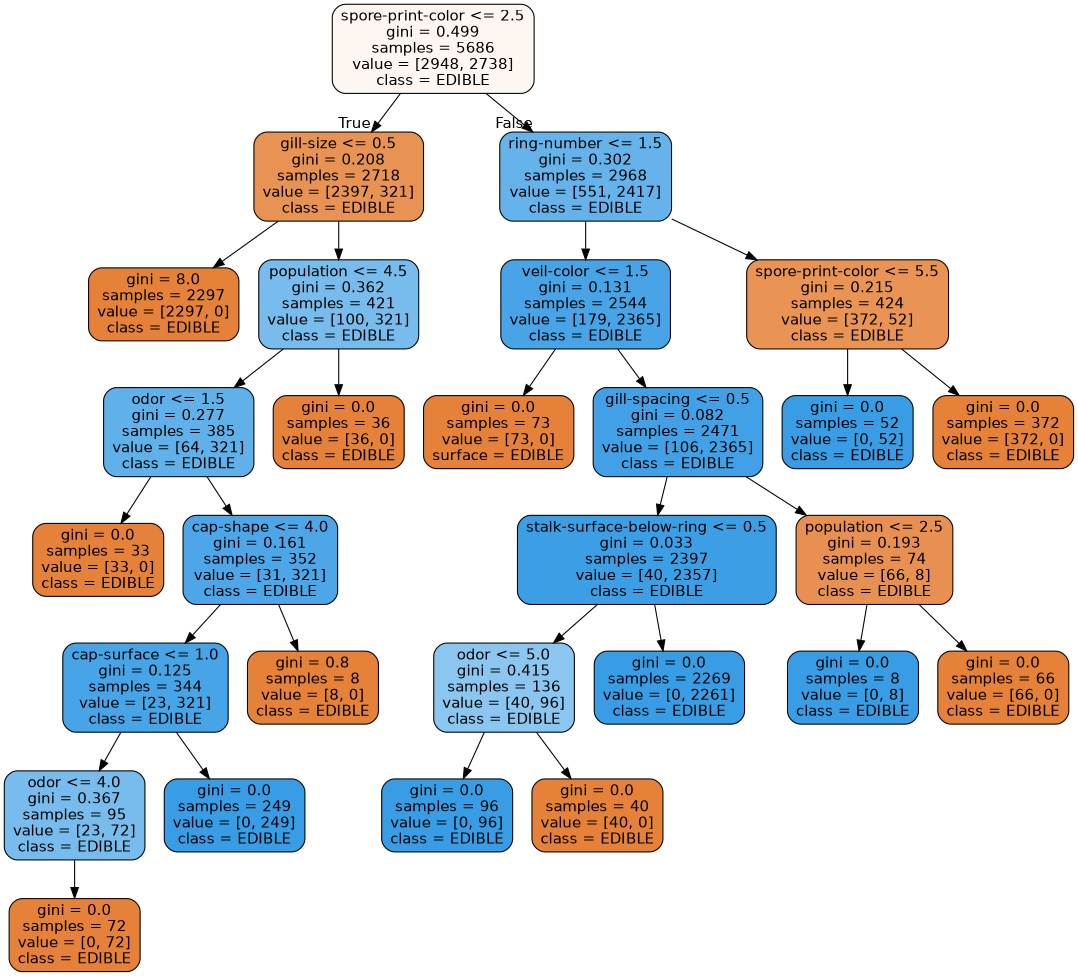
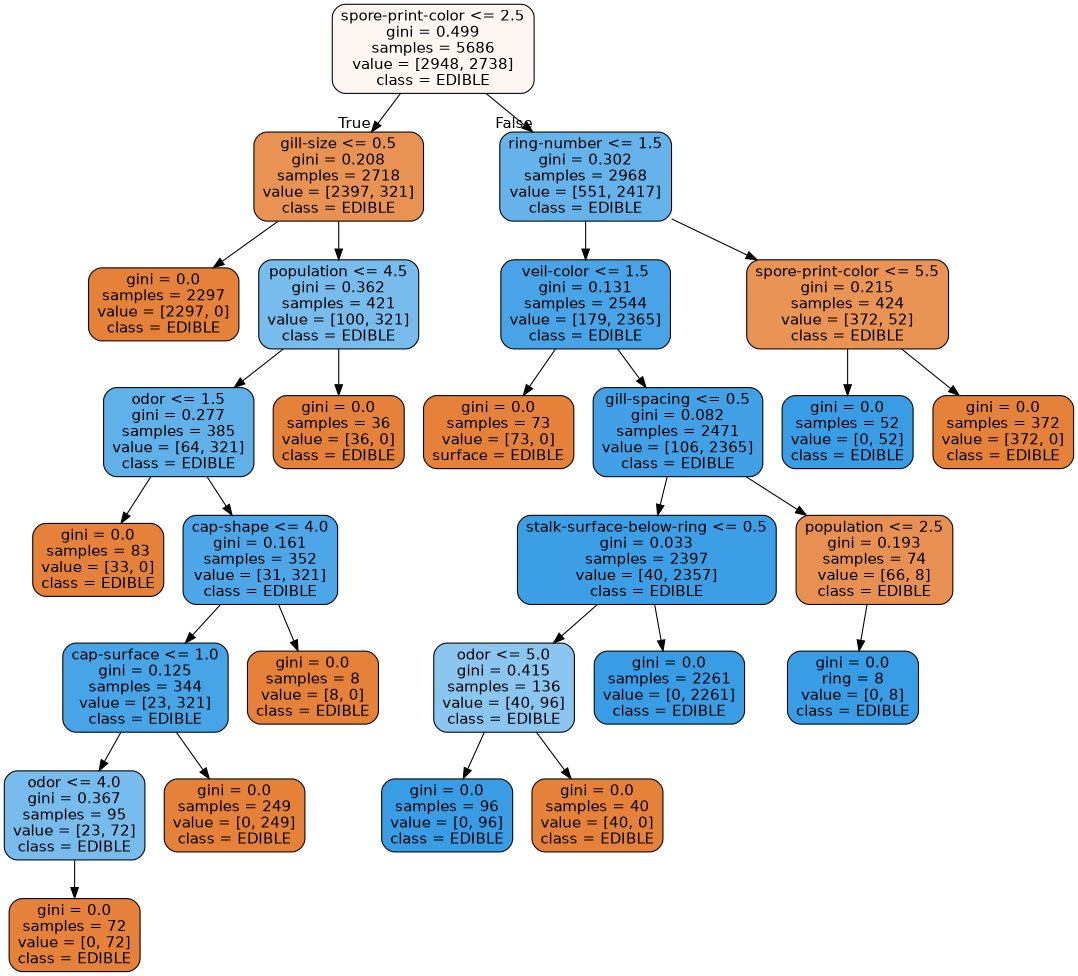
  digraph {
    node [color=black fillcolor="#e58139" fontname=helvetica shape=box style="filled, rounded"]
    edge [fontname=helvetica]
    n1 [fillcolor="#fdf6f1" label="spore-print-color <= 2.5\ngini = 0.499\nsamples = 5686\nvalue = [2948, 2738]\nclass = EDIBLE"]
    n2 [fillcolor="#e89254" label="gill-size <= 0.5\ngini = 0.208\nsamples = 2718\nvalue = [2397, 321]\nclass = EDIBLE"]
    n3 [fillcolor="#66b3eb" label="ring-number <= 1.5\ngini = 0.302\nsamples = 2968\nvalue = [551, 2417]\nclass = EDIBLE"]
-   n4 [label="gini = 8.0\nsamples = 2297\nvalue = [2297, 0]\nclass = EDIBLE"]
+   n4 [label="gini = 0.0\nsamples = 2297\nvalue = [2297, 0]\nclass = EDIBLE"]
    n5 [fillcolor="#77bced" label="population <= 4.5\ngini = 0.362\nsamples = 421\nvalue = [100, 321]\nclass = EDIBLE"]
    n6 [fillcolor="#48a4e7" label="veil-color <= 1.5\ngini = 0.131\nsamples = 2544\nvalue = [179, 2365]\nclass = EDIBLE"]
    n7 [fillcolor="#e99355" label="spore-print-color <= 5.5\ngini = 0.215\nsamples = 424\nvalue = [372, 52]\nclass = EDIBLE"]
    n8 [fillcolor="#60b1ea" label="odor <= 1.5\ngini = 0.277\nsamples = 385\nvalue = [64, 321]\nclass = EDIBLE"]
    n9 [label="gini = 0.0\nsamples = 36\nvalue = [36, 0]\nclass = EDIBLE"]
-   n10 [label="gini = 0.0\nsamples = 33\nvalue = [33, 0]\nclass = EDIBLE"]
+   n10 [label="gini = 0.0\nsamples = 83\nvalue = [33, 0]\nclass = EDIBLE"]
    n11 [fillcolor="#4ca6e8" label="cap-shape <= 4.0\ngini = 0.161\nsamples = 352\nvalue = [31, 321]\nclass = EDIBLE"]
    n12 [fillcolor="#47a4e7" label="cap-surface <= 1.0\ngini = 0.125\nsamples = 344\nvalue = [23, 321]\nclass = EDIBLE"]
-   n13 [label="gini = 0.8\nsamples = 8\nvalue = [8, 0]\nclass = EDIBLE"]
+   n13 [label="gini = 0.0\nsamples = 8\nvalue = [8, 0]\nclass = EDIBLE"]
    n14 [fillcolor="#78bced" label="odor <= 4.0\ngini = 0.367\nsamples = 95\nvalue = [23, 72]\nclass = EDIBLE"]
-   n15 [fillcolor="#399de5" label="gini = 0.0\nsamples = 249\nvalue = [0, 249]\nclass = EDIBLE"]
+   n15 [label="gini = 0.0\nsamples = 249\nvalue = [0, 249]\nclass = EDIBLE"]
    n16 [label="gini = 0.0\nsamples = 72\nvalue = [0, 72]\nclass = EDIBLE"]
    n17 [label="gini = 0.0\nsamples = 73\nvalue = [73, 0]\nsurface = EDIBLE"]
    n18 [fillcolor="#42a1e6" label="gill-spacing <= 0.5\ngini = 0.082\nsamples = 2471\nvalue = [106, 2365]\nclass = EDIBLE"]
    n19 [fillcolor="#399de5" label="gini = 0.0\nsamples = 52\nvalue = [0, 52]\nclass = EDIBLE"]
    n20 [label="gini = 0.0\nsamples = 372\nvalue = [372, 0]\nclass = EDIBLE"]
    n21 [fillcolor="#3c9fe5" label="stalk-surface-below-ring <= 0.5\ngini = 0.033\nsamples = 2397\nvalue = [40, 2357]\nclass = EDIBLE"]
    n22 [fillcolor="#e89051" label="population <= 2.5\ngini = 0.193\nsamples = 74\nvalue = [66, 8]\nclass = EDIBLE"]
    n23 [fillcolor="#8bc6f0" label="odor <= 5.0\ngini = 0.415\nsamples = 136\nvalue = [40, 96]\nclass = EDIBLE"]
-   n24 [fillcolor="#399de5" label="gini = 0.0\nsamples = 2269\nvalue = [0, 2261]\nclass = EDIBLE"]
-   n25 [fillcolor="#399de5" label="gini = 0.0\nsamples = 8\nvalue = [0, 8]\nclass = EDIBLE"]
-   n26 [label="gini = 0.0\nsamples = 66\nvalue = [66, 0]\nclass = EDIBLE"]
+   n24 [fillcolor="#399de5" label="gini = 0.0\nsamples = 2261\nvalue = [0, 2261]\nclass = EDIBLE"]
+   n25 [fillcolor="#399de5" label="gini = 0.0\nring = 8\nvalue = [0, 8]\nclass = EDIBLE"]
    n27 [fillcolor="#399de5" label="gini = 0.0\nsamples = 96\nvalue = [0, 96]\nclass = EDIBLE"]
    n28 [label="gini = 0.0\nsamples = 40\nvalue = [40, 0]\nclass = EDIBLE"]
    n1 -> n2 [headlabel=True labelangle=45 labeldistance=2.5]
    n1 -> n3 [headlabel=False labelangle=-45 labeldistance=2.5]
    n2 -> n4
    n2 -> n5
    n3 -> n6
    n3 -> n7
    n5 -> n8
    n5 -> n9
    n6 -> n17
    n6 -> n18
    n7 -> n19
    n7 -> n20
    n8 -> n10
    n8 -> n11
    n11 -> n12
    n11 -> n13
    n12 -> n14
    n12 -> n15
    n14 -> n16
    n18 -> n21
    n18 -> n22
    n21 -> n23
    n21 -> n24
    n22 -> n25
-   n22 -> n26
    n23 -> n27
    n23 -> n28
  }
